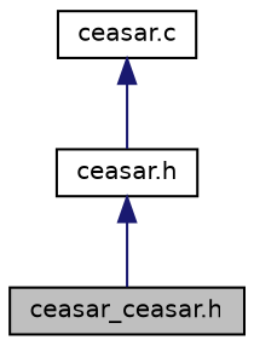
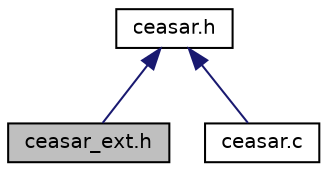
  digraph {
    node [color=black fillcolor=white fontname=Helvetica fontsize=10 shape=record style=filled]
    edge [color=midnightblue dir=back fontname=Helvetica fontsize=10 labelfontname=Helvetica labelfontsize=10 style=solid]
-   n1 [fillcolor=grey75 fontcolor=black height=0.2 label="ceasar_ceasar.h" width=0.4]
+   n1 [fillcolor=grey75 fontcolor=black height=0.2 label="ceasar_ext.h" width=0.4]
    n2 [height=0.2 label="ceasar.h" width=0.4]
    n3 [height=0.2 label="ceasar.c" width=0.4]
    n2 -> n1
-   n3 -> n2
+   n2 -> n3
  }
